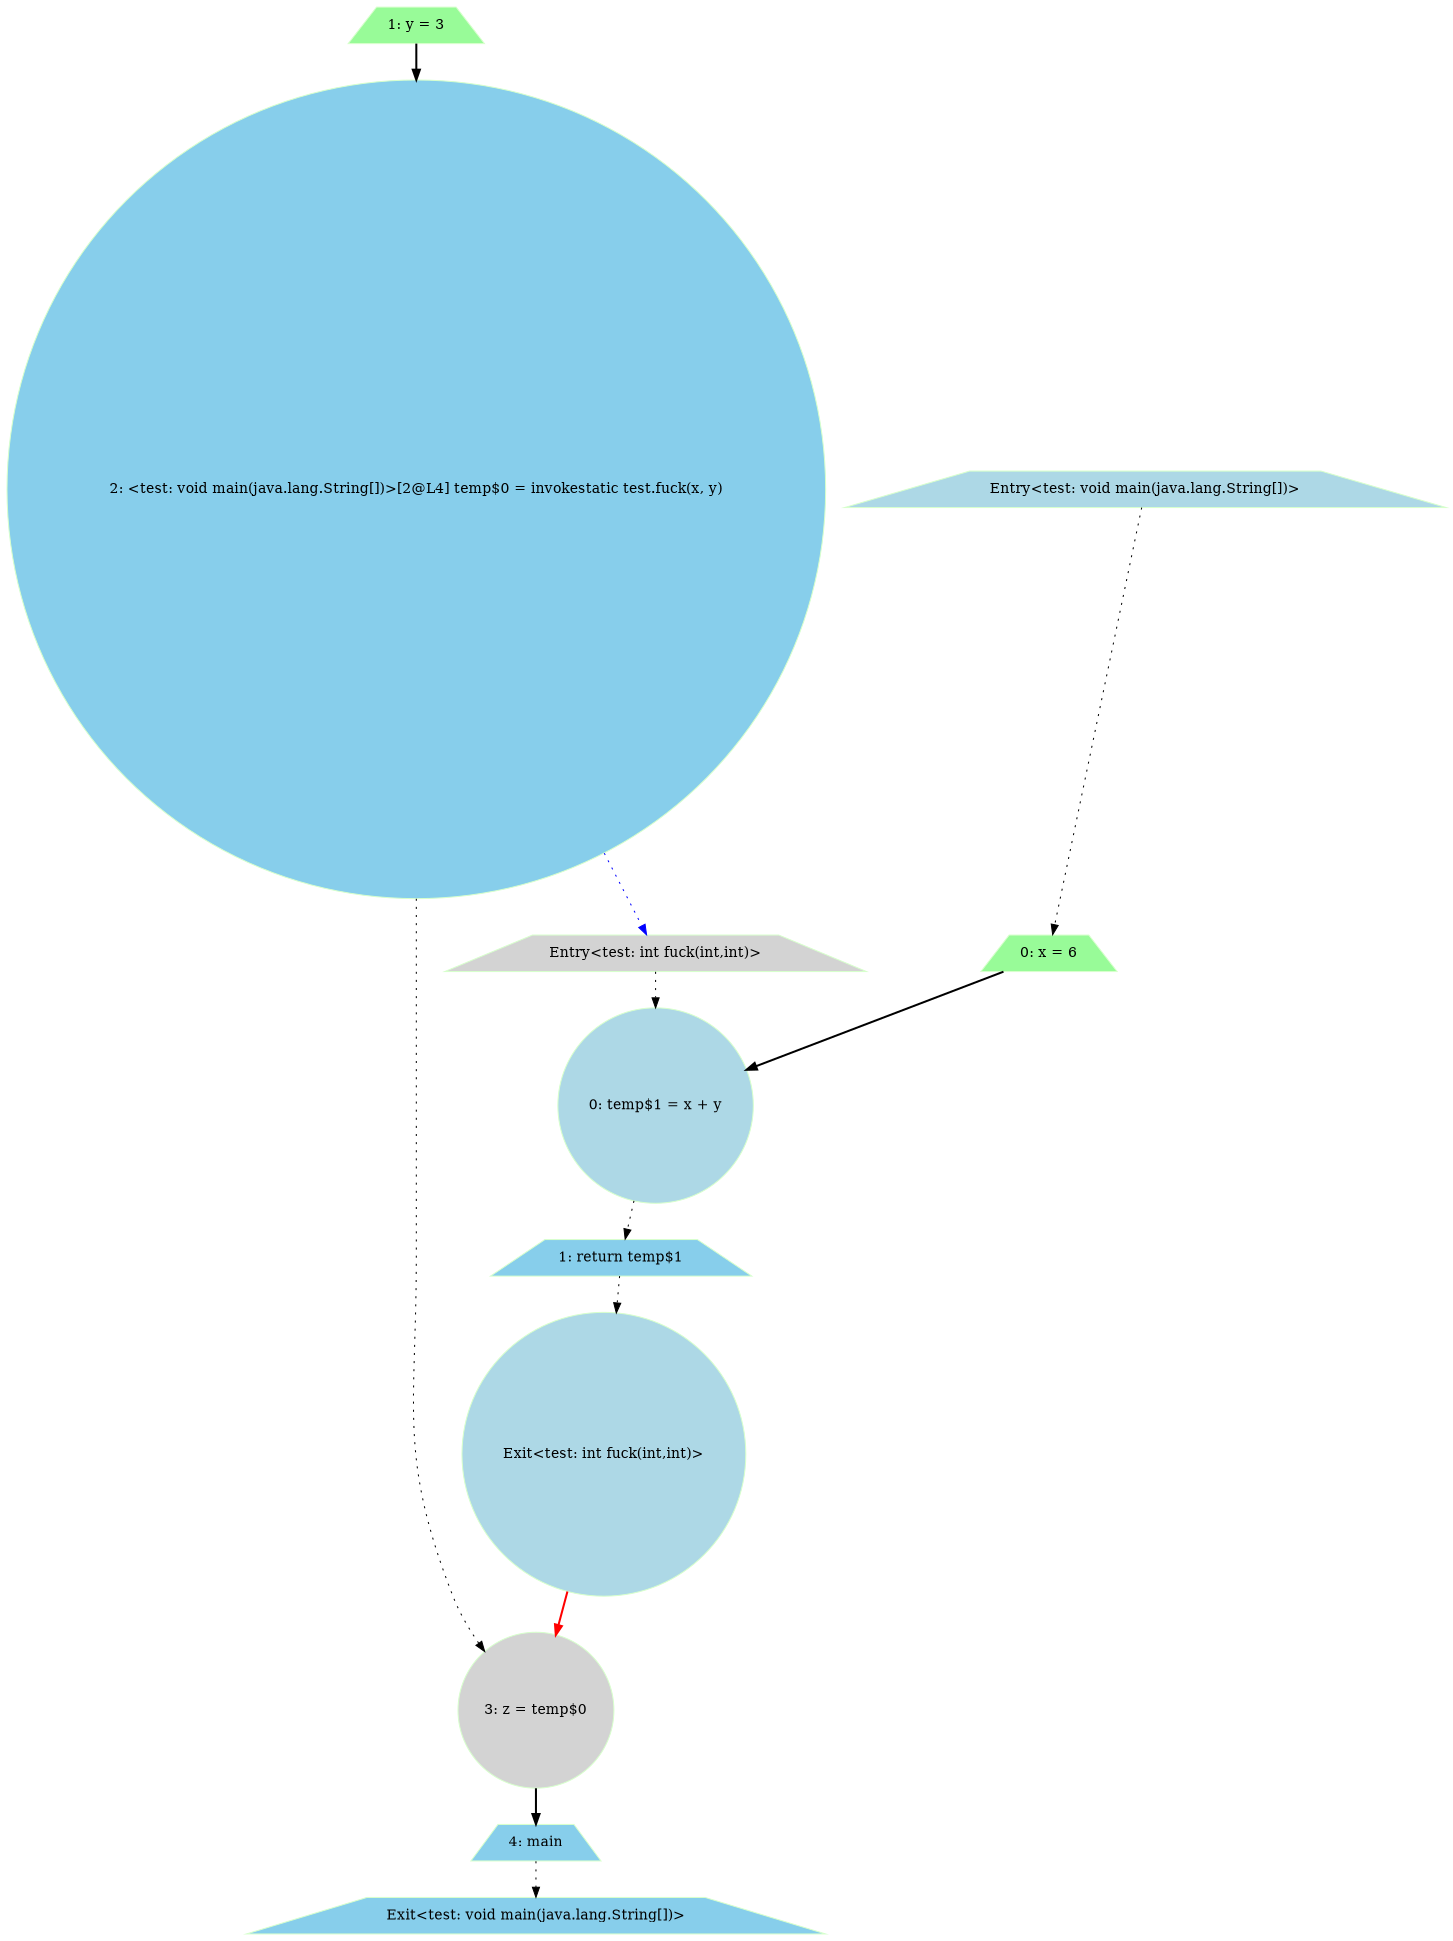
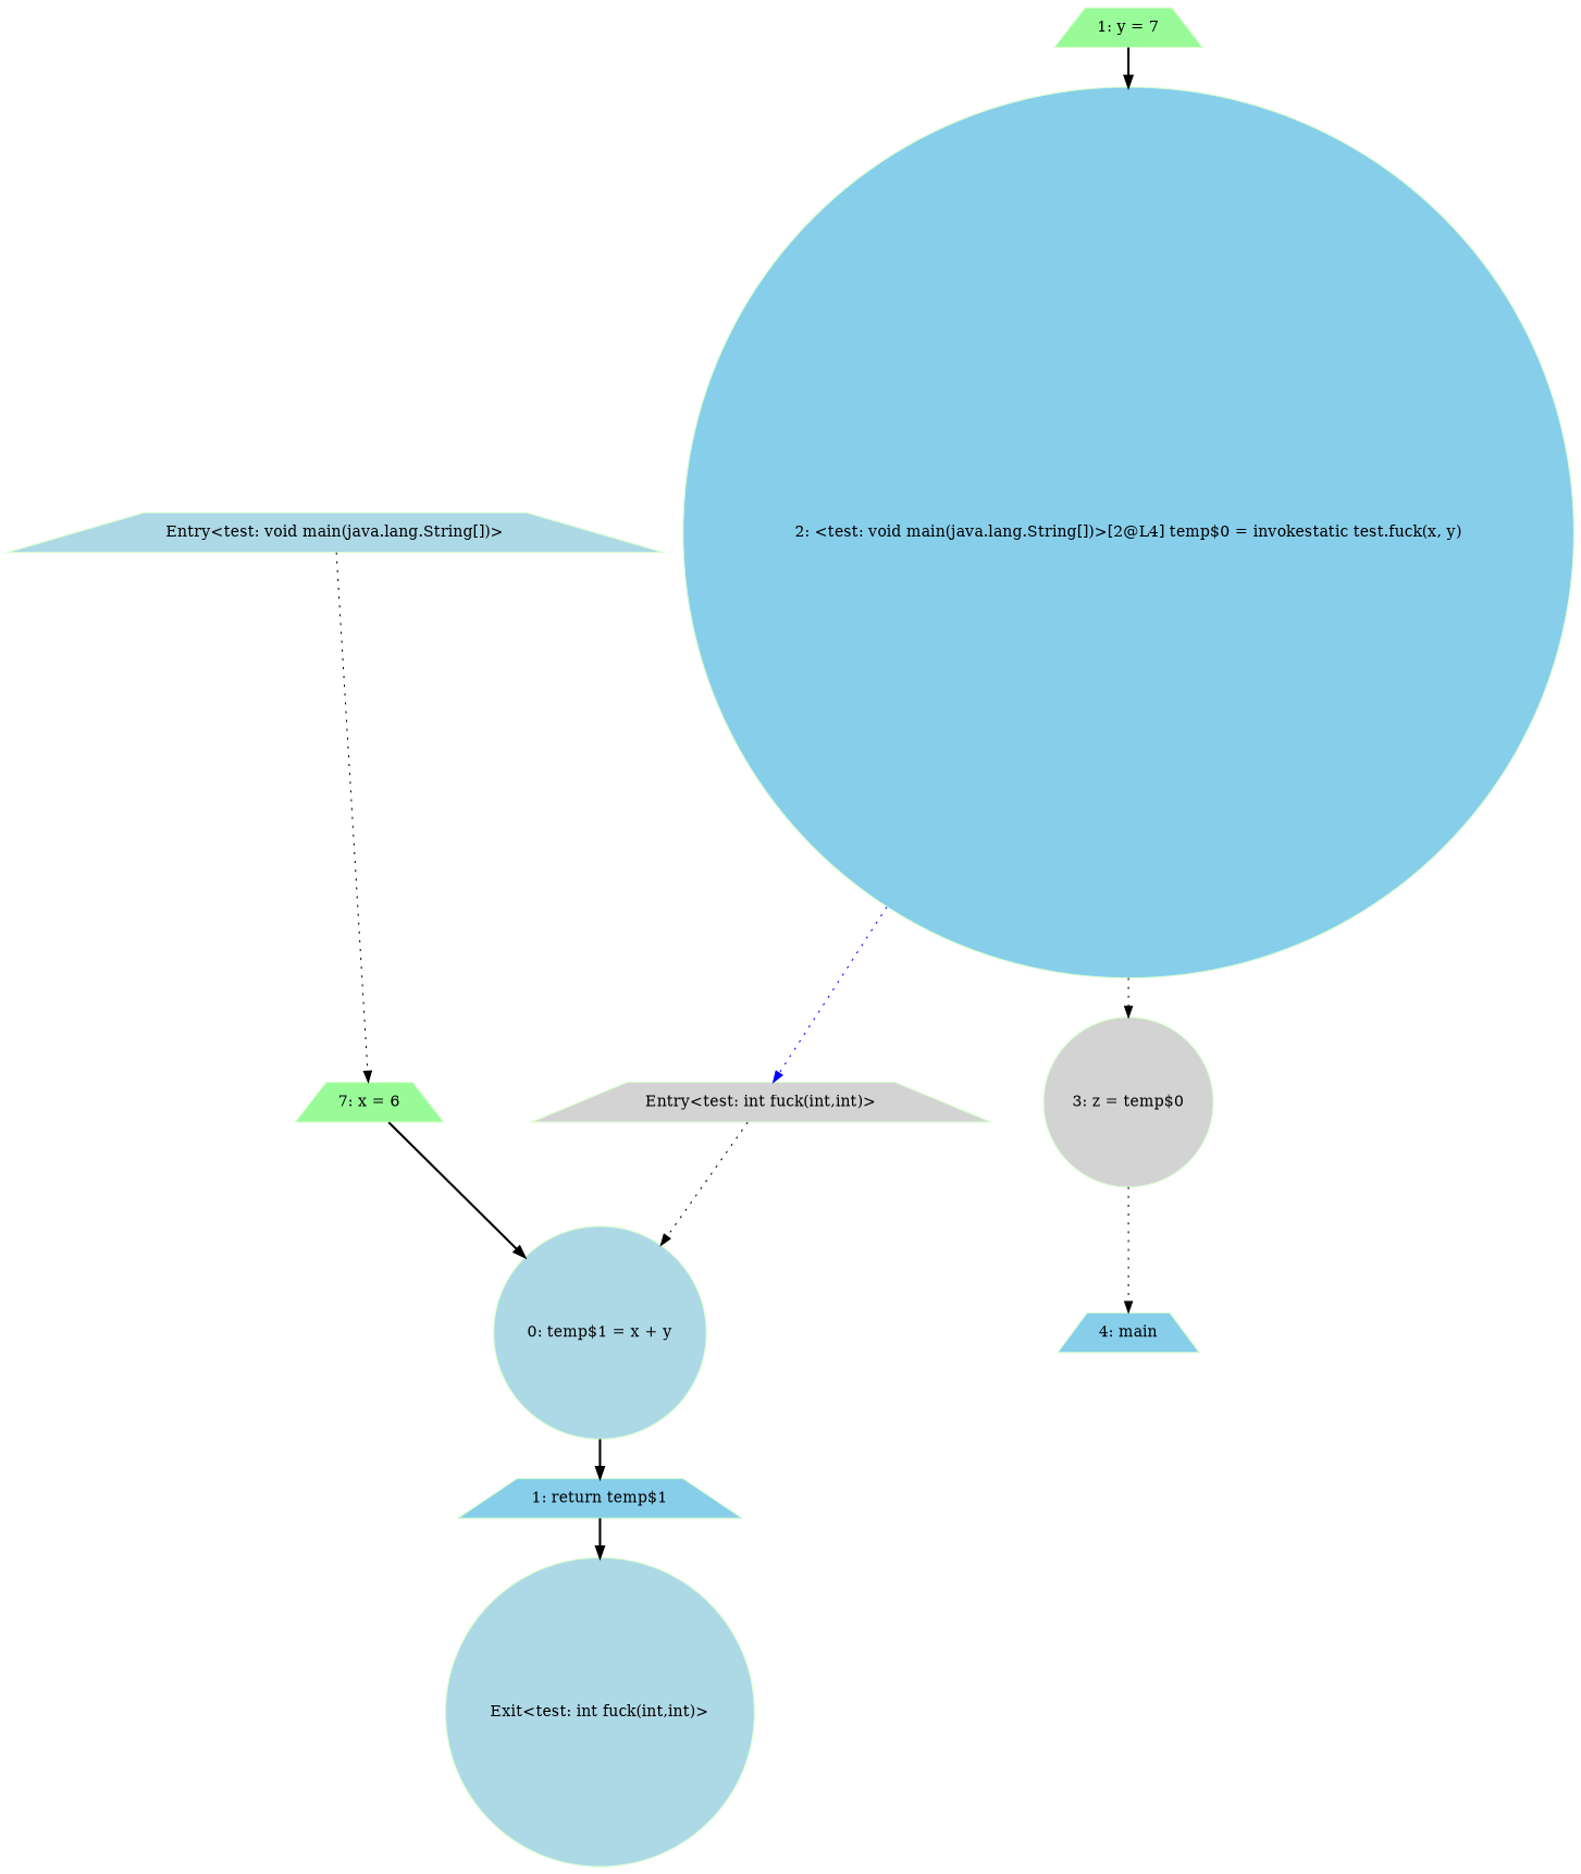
  digraph {
    node [color=".3 .2 1.0" fillcolor=skyblue shape=trapezium style=filled]
    edge [style=dotted]
    n1 [fillcolor=lightgrey label="Entry<test: int fuck(int,int)>"]
    n2 [fillcolor=lightblue label="0: temp$1 = x + y" shape=circle]
    n3 [label="1: return temp$1"]
    n4 [fillcolor=lightblue label="Exit<test: int fuck(int,int)>" shape=circle]
    n5 [fillcolor=lightgrey label="3: z = temp$0" shape=circle]
    n6 [label="4: main"]
    n7 [fillcolor=lightblue label="Entry<test: void main(java.lang.String[])>"]
-   n8 [fillcolor=palegreen label="0: x = 6"]
-   n9 [fillcolor=palegreen label="1: y = 3"]
+   n8 [fillcolor=palegreen label="7: x = 6"]
+   n9 [fillcolor=palegreen label="1: y = 7"]
    n10 [label="2: <test: void main(java.lang.String[])>[2@L4] temp$0 = invokestatic test.fuck(x, y)" shape=circle]
-   n11 [label="Exit<test: void main(java.lang.String[])>"]
    n1 -> n2
-   n2 -> n3
-   n3 -> n4
-   n4 -> n5 [color=red style=bold]
-   n5 -> n6 [style=bold]
-   n6 -> n11
+   n2 -> n3 [style=bold]
+   n3 -> n4 [style=bold]
+   n5 -> n6
    n7 -> n8
    n8 -> n2 [style=bold]
    n9 -> n10 [style=bold]
    n10 -> n1 [color=blue]
    n10 -> n5
  }
